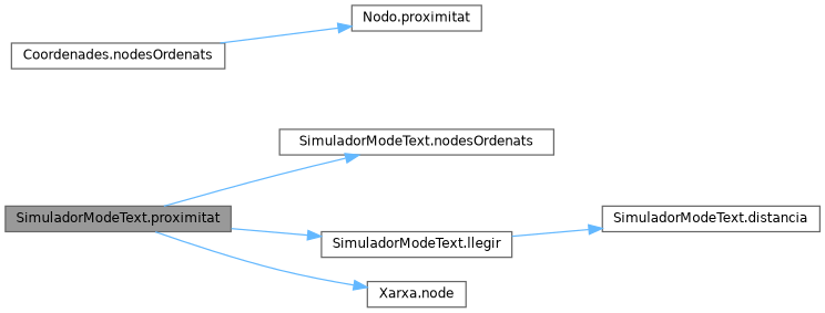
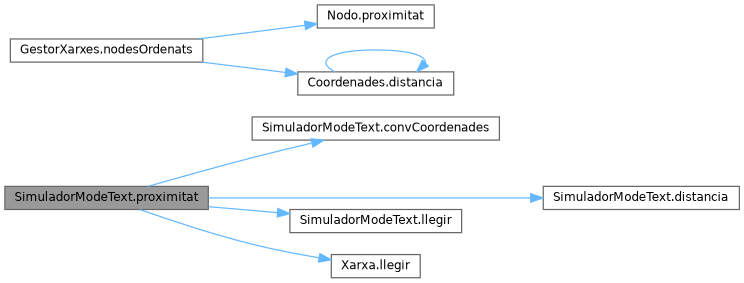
  digraph {
    rankdir=LR
    node [color=grey40 fillcolor=white fontname=Helvetica fontsize=10 shape=box style=filled]
    edge [color=steelblue1 fontname=Helvetica fontsize=10 labelfontname=Helvetica labelfontsize=10 style=solid]
    n1 [color=gray40 fillcolor=grey60 fontcolor=black height=0.2 label="SimuladorModeText.proximitat" width=0.4]
-   n2 [height=0.2 label="SimuladorModeText.nodesOrdenats" width=0.4]
+   n2 [height=0.2 label="SimuladorModeText.convCoordenades" width=0.4]
    n3 [height=0.2 label="SimuladorModeText.distancia" width=0.4]
    n4 [height=0.2 label="SimuladorModeText.llegir" width=0.4]
-   n5 [height=0.2 label="Xarxa.node" width=0.4]
-   n6 [height=0.2 label="Coordenades.nodesOrdenats" width=0.4]
+   n5 [height=0.2 label="Xarxa.llegir" width=0.4]
+   n6 [height=0.2 label="GestorXarxes.nodesOrdenats" width=0.4]
    n7 [height=0.2 label="Nodo.proximitat" width=0.4]
+   n8 [height=0.2 label="Coordenades.distancia" width=0.4]
    n1 -> n2
-   n4 -> n3
+   n1 -> n3
    n1 -> n4
    n1 -> n5
    n6 -> n7
+   n6 -> n8
+   n8 -> n8
  }
